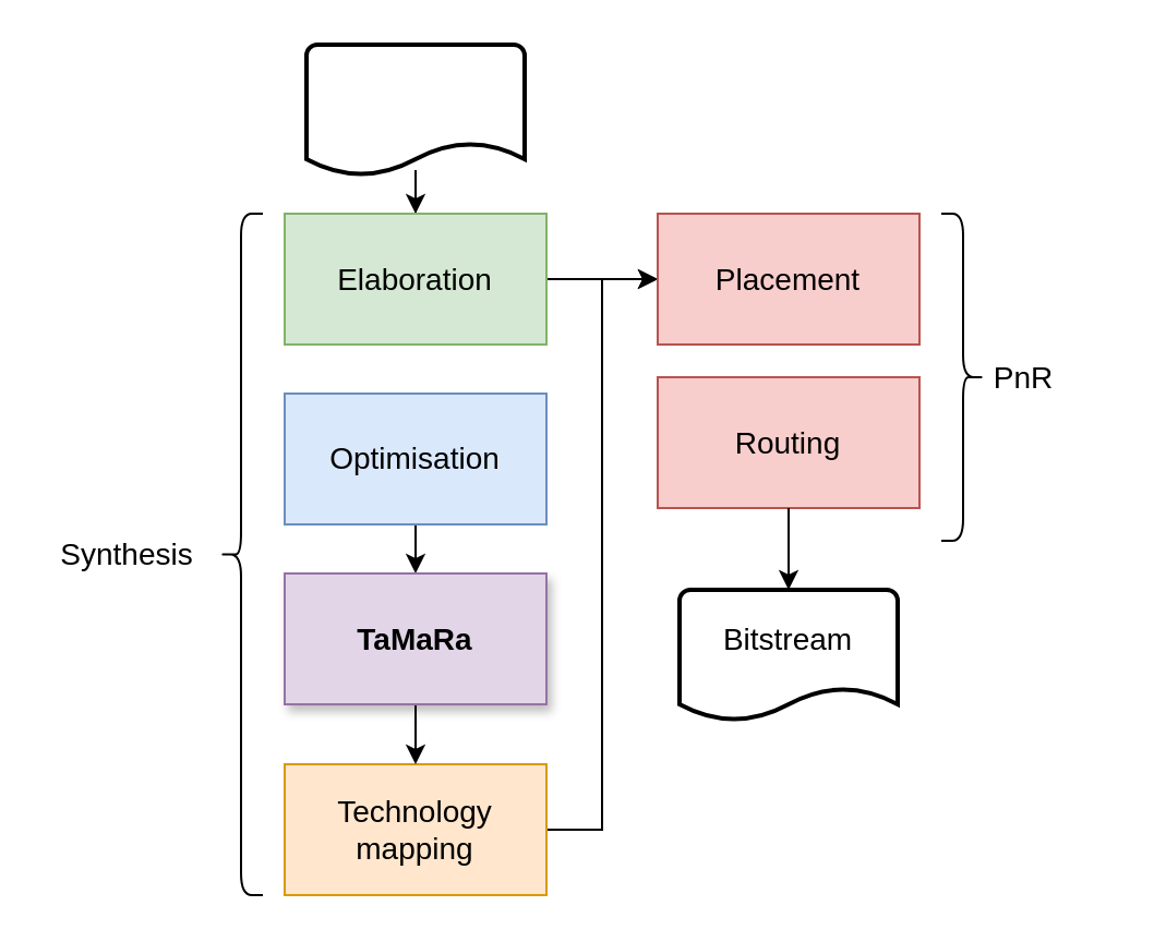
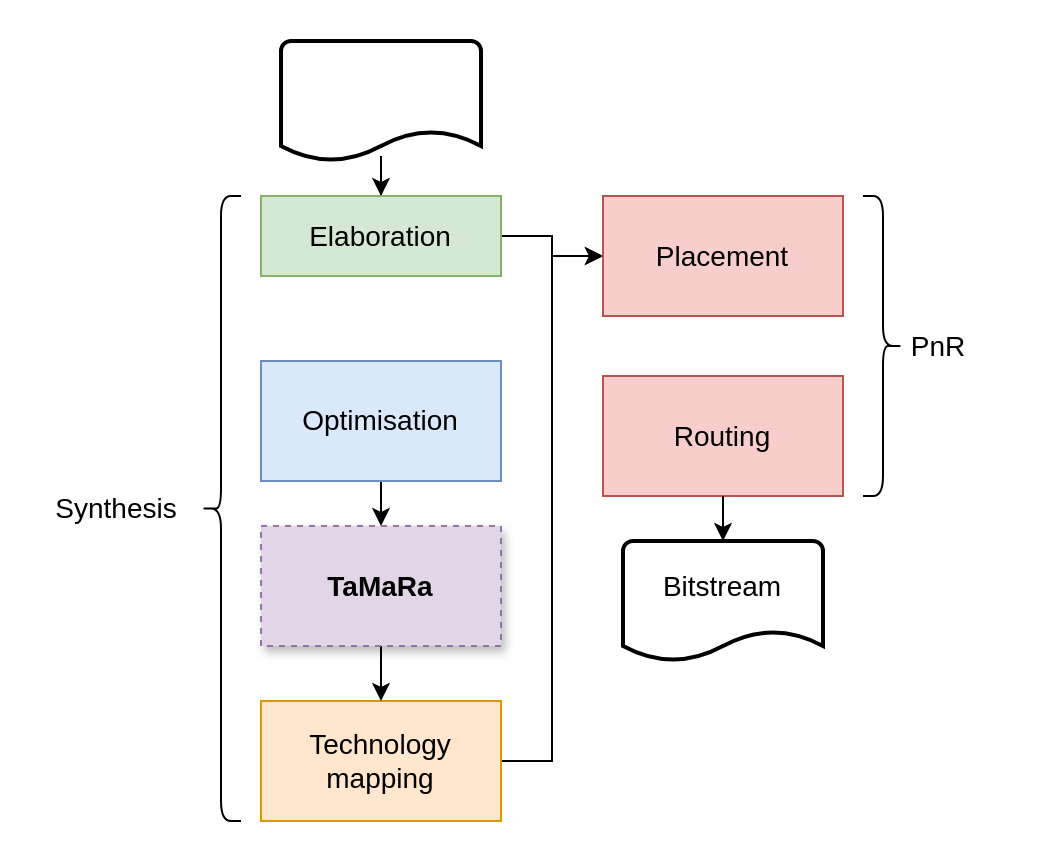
  <mxCell id="0" />
  <mxCell id="1" parent="0" />
  <mxCell id="2" value="" style="strokeWidth=2;html=1;shape=mxgraph.flowchart.document2;whiteSpace=wrap;size=0.25;" parent="1" vertex="1"><mxGeometry x="311" y="270" width="100" height="60" as="geometry" /></mxCell>
  <mxCell id="3" value="" style="edgeStyle=orthogonalEdgeStyle;rounded=0;orthogonalLoop=1;jettySize=auto;html=1;entryX=0.5;entryY=0;entryDx=0;entryDy=0;" parent="1" source="4" target="6" edge="1"><mxGeometry relative="1" as="geometry" /></mxCell>
  <mxCell id="4" value="" style="strokeWidth=2;html=1;shape=mxgraph.flowchart.document2;whiteSpace=wrap;size=0.25;" parent="1" vertex="1"><mxGeometry x="140" y="20" width="100" height="60" as="geometry" /></mxCell>
  <mxCell id="5" value="" style="edgeStyle=orthogonalEdgeStyle;rounded=0;orthogonalLoop=1;jettySize=auto;html=1;" parent="1" source="6" target="11" edge="1"><mxGeometry relative="1" as="geometry" /></mxCell>
- <mxCell id="6" value="&lt;font style=&quot;font-size: 14px;&quot;&gt;Elaboration&lt;/font&gt;" style="rounded=0;whiteSpace=wrap;html=1;glass=0;fillColor=#d5e8d4;strokeColor=#82b366;" parent="1" vertex="1"><mxGeometry x="130" y="97.5" width="120" height="60" as="geometry" /></mxCell>
+ <mxCell id="6" value="&lt;font style=&quot;font-size: 14px;&quot;&gt;Elaboration&lt;/font&gt;" style="rounded=0;whiteSpace=wrap;html=1;glass=0;fillColor=#d5e8d4;strokeColor=#82b366;" parent="1" vertex="1"><mxGeometry x="130" y="97.5" width="120" height="40" as="geometry" /></mxCell>
  <mxCell id="7" style="edgeStyle=orthogonalEdgeStyle;rounded=0;orthogonalLoop=1;jettySize=auto;html=1;exitX=0.5;exitY=1;exitDx=0;exitDy=0;entryX=0.5;entryY=0;entryDx=0;entryDy=0;" edge="1" parent="1" source="8" target="20"><mxGeometry relative="1" as="geometry" /></mxCell>
  <mxCell id="8" value="&lt;font style=&quot;font-size: 14px;&quot;&gt;Optimisation&lt;/font&gt;" style="rounded=0;whiteSpace=wrap;html=1;glass=0;fillColor=#dae8fc;strokeColor=#6c8ebf;" parent="1" vertex="1"><mxGeometry x="130" y="180" width="120" height="60" as="geometry" /></mxCell>
  <mxCell id="9" style="edgeStyle=orthogonalEdgeStyle;rounded=0;orthogonalLoop=1;jettySize=auto;html=1;exitX=1;exitY=0.5;exitDx=0;exitDy=0;entryX=0;entryY=0.5;entryDx=0;entryDy=0;" edge="1" parent="1" source="10" target="11"><mxGeometry relative="1" as="geometry" /></mxCell>
  <mxCell id="10" value="&lt;font style=&quot;font-size: 14px;&quot;&gt;Technology mapping&lt;/font&gt;" style="rounded=0;whiteSpace=wrap;html=1;glass=0;fillColor=#ffe6cc;strokeColor=#d79b00;" parent="1" vertex="1"><mxGeometry x="130" y="350" width="120" height="60" as="geometry" /></mxCell>
  <mxCell id="11" value="&lt;font style=&quot;font-size: 14px;&quot;&gt;Placement&lt;/font&gt;" style="rounded=0;whiteSpace=wrap;html=1;glass=0;fillColor=#f8cecc;strokeColor=#b85450;" parent="1" vertex="1"><mxGeometry x="301" y="97.5" width="120" height="60" as="geometry" /></mxCell>
- <mxCell id="12" value="&lt;font style=&quot;font-size: 14px;&quot;&gt;Routing&lt;/font&gt;" style="rounded=0;whiteSpace=wrap;html=1;glass=0;fillColor=#f8cecc;strokeColor=#b85450;" parent="1" vertex="1"><mxGeometry x="301" y="172.5" width="120" height="60" as="geometry" /></mxCell>
+ <mxCell id="12" value="&lt;font style=&quot;font-size: 14px;&quot;&gt;Routing&lt;/font&gt;" style="rounded=0;whiteSpace=wrap;html=1;glass=0;fillColor=#f8cecc;strokeColor=#b85450;" parent="1" vertex="1"><mxGeometry x="301" y="187.5" width="120" height="60" as="geometry" /></mxCell>
  <mxCell id="13" value="&lt;span style=&quot;font-size: 14px;&quot;&gt;Bitstream&lt;/span&gt;" style="text;html=1;align=center;verticalAlign=middle;whiteSpace=wrap;rounded=0;" parent="1" vertex="1"><mxGeometry x="326" y="277.5" width="70" height="30" as="geometry" /></mxCell>
  <mxCell id="14" value="" style="shape=curlyBracket;whiteSpace=wrap;html=1;rounded=1;flipH=1;labelPosition=right;verticalLabelPosition=middle;align=left;verticalAlign=middle;rotation=-180;" parent="1" vertex="1"><mxGeometry x="100" y="97.5" width="20" height="312.5" as="geometry" /></mxCell>
  <mxCell id="15" value="&lt;font style=&quot;font-size: 14px;&quot;&gt;Synthesis&lt;/font&gt;" style="text;html=1;align=center;verticalAlign=middle;whiteSpace=wrap;rounded=0;" parent="1" vertex="1"><mxGeometry x="20" y="238.75" width="76" height="30" as="geometry" /></mxCell>
  <mxCell id="16" value="" style="shape=curlyBracket;whiteSpace=wrap;html=1;rounded=1;flipH=1;labelPosition=right;verticalLabelPosition=middle;align=left;verticalAlign=middle;" parent="1" vertex="1"><mxGeometry x="431" y="97.5" width="20" height="150" as="geometry" /></mxCell>
  <mxCell id="17" value="&lt;font style=&quot;font-size: 14px;&quot;&gt;PnR&lt;/font&gt;" style="text;html=1;align=center;verticalAlign=middle;whiteSpace=wrap;rounded=0;" parent="1" vertex="1"><mxGeometry x="431" y="157.5" width="76" height="30" as="geometry" /></mxCell>
  <mxCell id="18" style="edgeStyle=orthogonalEdgeStyle;rounded=0;orthogonalLoop=1;jettySize=auto;html=1;exitX=0.5;exitY=1;exitDx=0;exitDy=0;entryX=0.5;entryY=0;entryDx=0;entryDy=0;entryPerimeter=0;" parent="1" source="12" target="2" edge="1"><mxGeometry relative="1" as="geometry" /></mxCell>
  <mxCell id="19" style="edgeStyle=orthogonalEdgeStyle;rounded=0;orthogonalLoop=1;jettySize=auto;html=1;exitX=0.5;exitY=1;exitDx=0;exitDy=0;entryX=0.5;entryY=0;entryDx=0;entryDy=0;" edge="1" parent="1" source="20" target="10"><mxGeometry relative="1" as="geometry" /></mxCell>
- <mxCell id="20" value="&lt;font style=&quot;font-size: 14px;&quot;&gt;&lt;b&gt;TaMaRa&lt;/b&gt;&lt;/font&gt;" style="rounded=0;whiteSpace=wrap;html=1;glass=0;fillColor=#e1d5e7;strokeColor=#9673a6;gradientColor=none;shadow=1;" parent="1" vertex="1"><mxGeometry x="130" y="262.5" width="120" height="60" as="geometry" /></mxCell>
+ <mxCell id="20" value="&lt;font style=&quot;font-size: 14px;&quot;&gt;&lt;b&gt;TaMaRa&lt;/b&gt;&lt;/font&gt;" style="rounded=0;whiteSpace=wrap;html=1;glass=0;fillColor=#e1d5e7;strokeColor=#9673a6;gradientColor=none;shadow=1;dashed=1;" parent="1" vertex="1"><mxGeometry x="130" y="262.5" width="120" height="60" as="geometry" /></mxCell>
